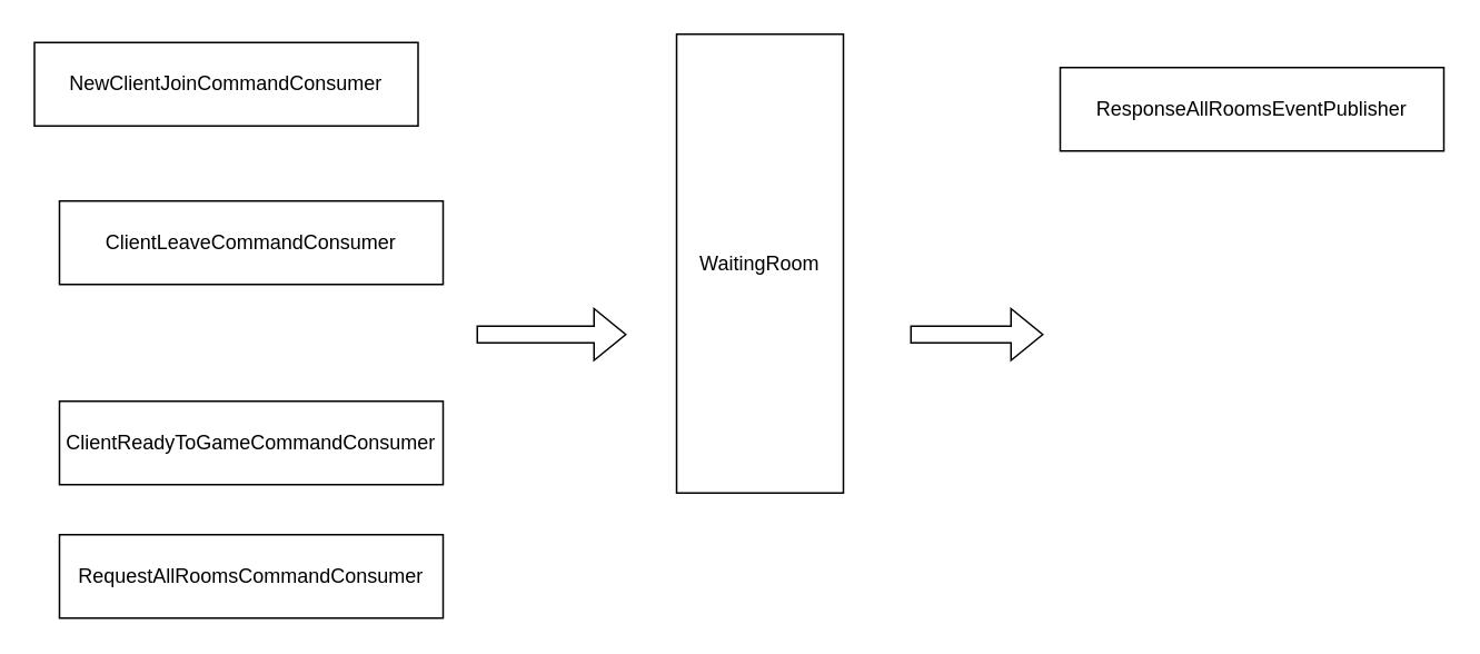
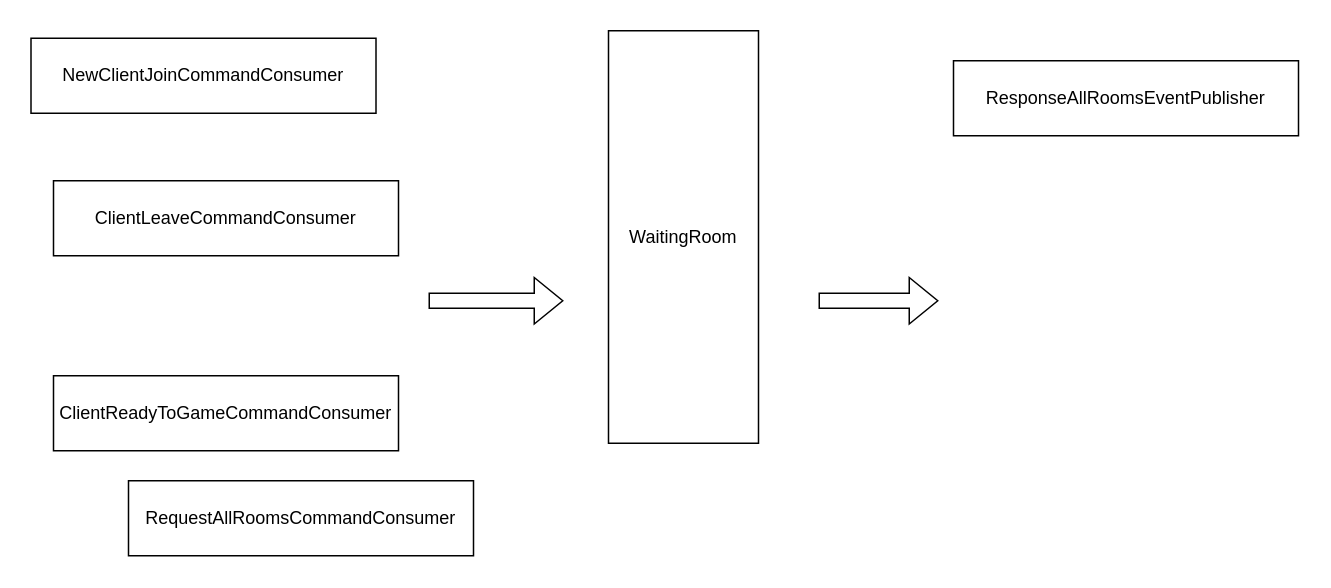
  <mxCell id="0" />
  <mxCell id="1" parent="0" />
  <mxCell id="2" value="NewClientJoinCommandConsumer" style="rounded=0;whiteSpace=wrap;html=1;" vertex="1" parent="1"><mxGeometry x="20" y="25" width="230" height="50" as="geometry" /></mxCell>
  <mxCell id="3" value="ClientLeaveCommandConsumer" style="rounded=0;whiteSpace=wrap;html=1;" vertex="1" parent="1"><mxGeometry x="35" y="120" width="230" height="50" as="geometry" /></mxCell>
  <mxCell id="4" value="WaitingRoom" style="whiteSpace=wrap;html=1;" vertex="1" parent="1"><mxGeometry x="405" y="20" width="100" height="275" as="geometry" /></mxCell>
- <mxCell id="5" value="ClientReadyToGameCommandConsumer" style="rounded=0;whiteSpace=wrap;html=1;" vertex="1" parent="1"><mxGeometry x="35" y="240" width="230" height="50" as="geometry" /></mxCell>
+ <mxCell id="5" value="ClientReadyToGameCommandConsumer" style="rounded=0;whiteSpace=wrap;html=1;" vertex="1" parent="1"><mxGeometry x="35" y="250" width="230" height="50" as="geometry" /></mxCell>
  <mxCell id="6" value="ResponseAllRoomsEventPublisher" style="rounded=0;whiteSpace=wrap;html=1;" vertex="1" parent="1"><mxGeometry x="635" y="40" width="230" height="50" as="geometry" /></mxCell>
- <mxCell id="7" value="RequestAllRoomsCommandConsumer" style="rounded=0;whiteSpace=wrap;html=1;" vertex="1" parent="1"><mxGeometry x="35" y="320" width="230" height="50" as="geometry" /></mxCell>
+ <mxCell id="7" value="RequestAllRoomsCommandConsumer" style="rounded=0;whiteSpace=wrap;html=1;" vertex="1" parent="1"><mxGeometry x="85" y="320" width="230" height="50" as="geometry" /></mxCell>
  <mxCell id="8" value="" style="shape=flexArrow;endArrow=classic;html=1;rounded=0;" edge="1" parent="1"><mxGeometry width="50" height="50" relative="1" as="geometry"><mxPoint x="285" y="200" as="sourcePoint" /><mxPoint x="375" y="200" as="targetPoint" /></mxGeometry></mxCell>
  <mxCell id="9" value="" style="shape=flexArrow;endArrow=classic;html=1;rounded=0;" edge="1" parent="1"><mxGeometry width="50" height="50" relative="1" as="geometry"><mxPoint x="545" y="200" as="sourcePoint" /><mxPoint x="625" y="200" as="targetPoint" /></mxGeometry></mxCell>
